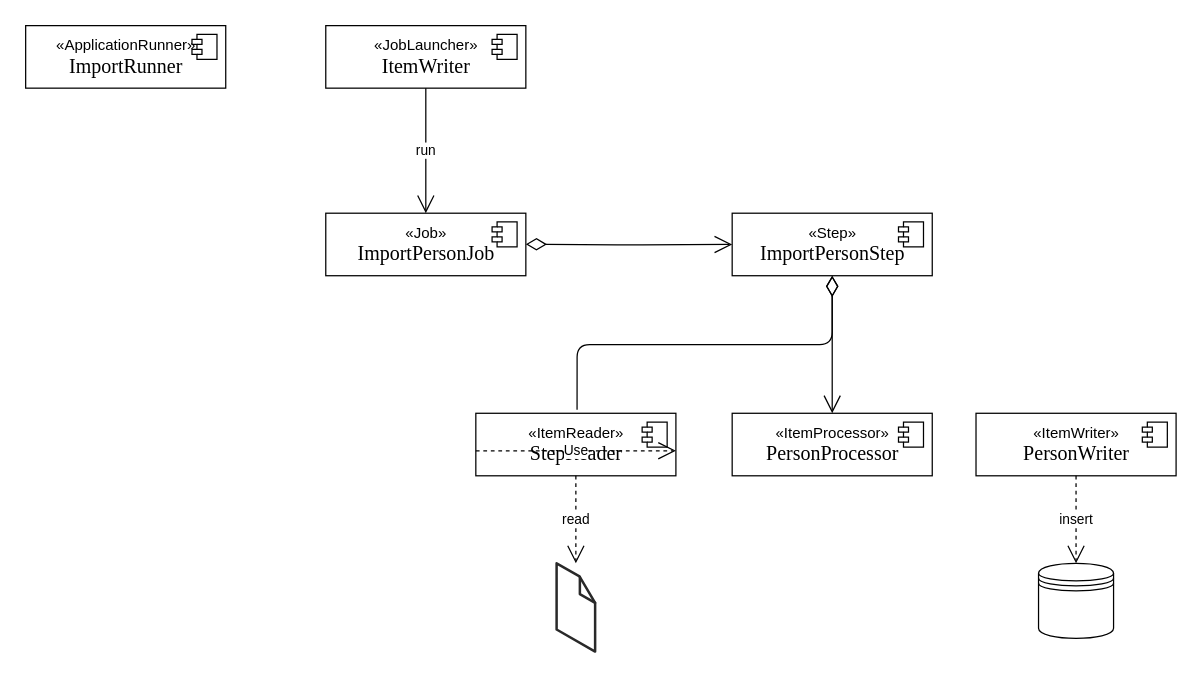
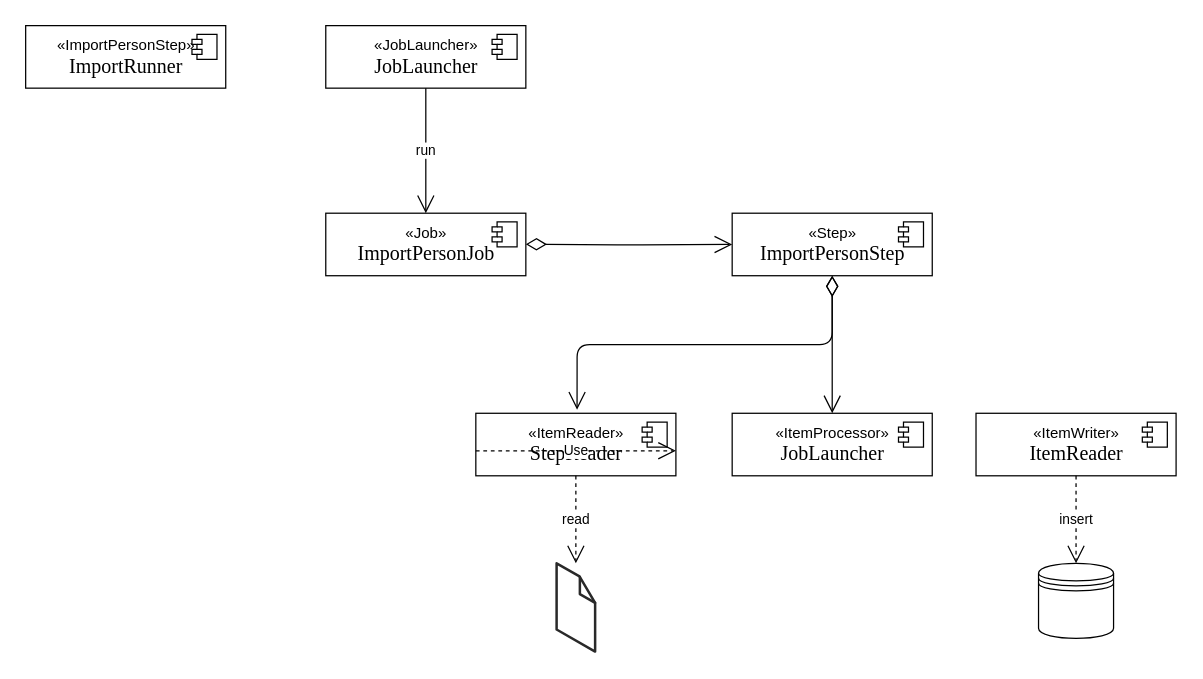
  <mxCell id="0" />
  <mxCell id="1" parent="0" />
  <mxCell id="2" value="«ItemReader»&lt;br&gt;&lt;p class=&quot;p1&quot; style=&quot;margin: 0px ; font-stretch: normal ; font-size: 16px ; line-height: normal ; font-family: &amp;#34;menlo&amp;#34;&quot;&gt;Step&lt;span&gt;Reader&lt;/span&gt;&lt;/p&gt;" style="html=1;dropTarget=0;" vertex="1" parent="1"><mxGeometry x="380" y="330" width="160" height="50" as="geometry" /></mxCell>
  <mxCell id="3" value="" style="shape=module;jettyWidth=8;jettyHeight=4;" vertex="1" parent="2"><mxGeometry x="1" width="20" height="20" relative="1" as="geometry"><mxPoint x="-27" y="7" as="offset" /></mxGeometry></mxCell>
- <mxCell id="4" value="«JobLauncher»&lt;br&gt;&lt;p class=&quot;p1&quot; style=&quot;margin: 0px ; font-stretch: normal ; font-size: 16px ; line-height: normal ; font-family: &amp;#34;menlo&amp;#34;&quot;&gt;ItemWriter&lt;/p&gt;" style="html=1;dropTarget=0;" vertex="1" parent="1"><mxGeometry x="260" y="20" width="160" height="50" as="geometry" /></mxCell>
+ <mxCell id="4" value="«JobLauncher»&lt;br&gt;&lt;p class=&quot;p1&quot; style=&quot;margin: 0px ; font-stretch: normal ; font-size: 16px ; line-height: normal ; font-family: &amp;#34;menlo&amp;#34;&quot;&gt;JobLauncher&lt;/p&gt;" style="html=1;dropTarget=0;" vertex="1" parent="1"><mxGeometry x="260" y="20" width="160" height="50" as="geometry" /></mxCell>
  <mxCell id="5" value="" style="shape=module;jettyWidth=8;jettyHeight=4;" vertex="1" parent="4"><mxGeometry x="1" width="20" height="20" relative="1" as="geometry"><mxPoint x="-27" y="7" as="offset" /></mxGeometry></mxCell>
- <mxCell id="6" value="«ApplicationRunner»&lt;br&gt;&lt;p class=&quot;p1&quot; style=&quot;margin: 0px ; font-stretch: normal ; font-size: 16px ; line-height: normal ; font-family: &amp;#34;menlo&amp;#34;&quot;&gt;ImportRunner&lt;/p&gt;" style="html=1;dropTarget=0;" vertex="1" parent="1"><mxGeometry x="20" y="20" width="160" height="50" as="geometry" /></mxCell>
+ <mxCell id="6" value="«ImportPersonStep»&lt;br&gt;&lt;p class=&quot;p1&quot; style=&quot;margin: 0px ; font-stretch: normal ; font-size: 16px ; line-height: normal ; font-family: &amp;#34;menlo&amp;#34;&quot;&gt;ImportRunner&lt;/p&gt;" style="html=1;dropTarget=0;" vertex="1" parent="1"><mxGeometry x="20" y="20" width="160" height="50" as="geometry" /></mxCell>
  <mxCell id="7" value="" style="shape=module;jettyWidth=8;jettyHeight=4;" vertex="1" parent="6"><mxGeometry x="1" width="20" height="20" relative="1" as="geometry"><mxPoint x="-27" y="7" as="offset" /></mxGeometry></mxCell>
  <mxCell id="8" value="«Job»&lt;br&gt;&lt;p class=&quot;p1&quot; style=&quot;margin: 0px ; font-stretch: normal ; font-size: 16px ; line-height: normal ; font-family: &amp;#34;menlo&amp;#34;&quot;&gt;ImportPersonJob&lt;/p&gt;" style="html=1;dropTarget=0;" vertex="1" parent="1"><mxGeometry x="260" y="170" width="160" height="50" as="geometry" /></mxCell>
  <mxCell id="9" value="" style="shape=module;jettyWidth=8;jettyHeight=4;" vertex="1" parent="8"><mxGeometry x="1" width="20" height="20" relative="1" as="geometry"><mxPoint x="-27" y="7" as="offset" /></mxGeometry></mxCell>
  <mxCell id="10" value="«Step»&lt;br&gt;&lt;p class=&quot;p1&quot; style=&quot;margin: 0px ; font-stretch: normal ; font-size: 16px ; line-height: normal ; font-family: &amp;#34;menlo&amp;#34;&quot;&gt;ImportPersonStep&lt;/p&gt;" style="html=1;dropTarget=0;" vertex="1" parent="1"><mxGeometry x="585" y="170" width="160" height="50" as="geometry" /></mxCell>
  <mxCell id="11" value="" style="shape=module;jettyWidth=8;jettyHeight=4;" vertex="1" parent="10"><mxGeometry x="1" width="20" height="20" relative="1" as="geometry"><mxPoint x="-27" y="7" as="offset" /></mxGeometry></mxCell>
  <mxCell id="12" value="read" style="endArrow=open;endSize=12;dashed=1;html=1;exitX=0.5;exitY=1;exitDx=0;exitDy=0;" edge="1" parent="1" source="2" target="21"><mxGeometry width="160" relative="1" as="geometry"><mxPoint x="270" y="354.58" as="sourcePoint" /><mxPoint x="350" y="355.08" as="targetPoint" /></mxGeometry></mxCell>
  <mxCell id="13" value="run" style="endArrow=open;endSize=12;dashed=0;html=1;exitX=0.5;exitY=1;exitDx=0;exitDy=0;entryX=0.5;entryY=0;entryDx=0;entryDy=0;" edge="1" parent="1" source="4" target="8"><mxGeometry width="160" relative="1" as="geometry"><mxPoint x="160" y="110" as="sourcePoint" /><mxPoint x="240" y="110.5" as="targetPoint" /></mxGeometry></mxCell>
  <mxCell id="14" value="" style="endArrow=open;html=1;endSize=12;startArrow=diamondThin;startSize=14;startFill=0;edgeStyle=orthogonalEdgeStyle;align=left;verticalAlign=bottom;entryX=0;entryY=0.5;entryDx=0;entryDy=0;" edge="1" parent="1" target="10"><mxGeometry x="-1" y="3" relative="1" as="geometry"><mxPoint x="420" y="194.8" as="sourcePoint" /><mxPoint x="540" y="194.8" as="targetPoint" /></mxGeometry></mxCell>
- <mxCell id="15" value="«ItemProcessor»&lt;br&gt;&lt;p class=&quot;p1&quot; style=&quot;margin: 0px ; font-stretch: normal ; font-size: 16px ; line-height: normal ; font-family: &amp;#34;menlo&amp;#34;&quot;&gt;PersonProcessor&lt;/p&gt;" style="html=1;dropTarget=0;" vertex="1" parent="1"><mxGeometry x="585" y="330" width="160" height="50" as="geometry" /></mxCell>
+ <mxCell id="15" value="«ItemProcessor»&lt;br&gt;&lt;p class=&quot;p1&quot; style=&quot;margin: 0px ; font-stretch: normal ; font-size: 16px ; line-height: normal ; font-family: &amp;#34;menlo&amp;#34;&quot;&gt;JobLauncher&lt;/p&gt;" style="html=1;dropTarget=0;" vertex="1" parent="1"><mxGeometry x="585" y="330" width="160" height="50" as="geometry" /></mxCell>
  <mxCell id="16" value="" style="shape=module;jettyWidth=8;jettyHeight=4;" vertex="1" parent="15"><mxGeometry x="1" width="20" height="20" relative="1" as="geometry"><mxPoint x="-27" y="7" as="offset" /></mxGeometry></mxCell>
- <mxCell id="17" value="«ItemWriter»&lt;br&gt;&lt;p class=&quot;p1&quot; style=&quot;margin: 0px ; font-stretch: normal ; font-size: 16px ; line-height: normal ; font-family: &amp;#34;menlo&amp;#34;&quot;&gt;PersonWriter&lt;/p&gt;" style="html=1;dropTarget=0;" vertex="1" parent="1"><mxGeometry x="780" y="330" width="160" height="50" as="geometry" /></mxCell>
+ <mxCell id="17" value="«ItemWriter»&lt;br&gt;&lt;p class=&quot;p1&quot; style=&quot;margin: 0px ; font-stretch: normal ; font-size: 16px ; line-height: normal ; font-family: &amp;#34;menlo&amp;#34;&quot;&gt;ItemReader&lt;/p&gt;" style="html=1;dropTarget=0;" vertex="1" parent="1"><mxGeometry x="780" y="330" width="160" height="50" as="geometry" /></mxCell>
  <mxCell id="18" value="" style="shape=module;jettyWidth=8;jettyHeight=4;" vertex="1" parent="17"><mxGeometry x="1" width="20" height="20" relative="1" as="geometry"><mxPoint x="-27" y="7" as="offset" /></mxGeometry></mxCell>
  <mxCell id="19" value="" style="endArrow=open;html=1;endSize=12;startArrow=diamondThin;startSize=14;startFill=0;edgeStyle=orthogonalEdgeStyle;align=left;verticalAlign=bottom;entryX=0.5;entryY=0;entryDx=0;entryDy=0;exitX=0.5;exitY=1;exitDx=0;exitDy=0;" edge="1" parent="1" source="10" target="15"><mxGeometry x="-1" y="3" relative="1" as="geometry"><mxPoint x="430" y="204.8" as="sourcePoint" /><mxPoint x="595" y="205" as="targetPoint" /></mxGeometry></mxCell>
- <mxCell id="20" value="" style="endArrow=none;html=1;endSize=12;startArrow=diamondThin;startSize=14;startFill=0;edgeStyle=orthogonalEdgeStyle;align=left;verticalAlign=bottom;entryX=0.506;entryY=-0.057;entryDx=0;entryDy=0;exitX=0.5;exitY=1;exitDx=0;exitDy=0;entryPerimeter=0;" edge="1" parent="1" source="10" target="2"><mxGeometry x="-1" y="3" relative="1" as="geometry"><mxPoint x="675" y="230" as="sourcePoint" /><mxPoint x="870" y="340" as="targetPoint" /></mxGeometry></mxCell>
+ <mxCell id="20" value="" style="endArrow=open;html=1;endSize=12;startArrow=diamondThin;startSize=14;startFill=0;edgeStyle=orthogonalEdgeStyle;align=left;verticalAlign=bottom;entryX=0.506;entryY=-0.057;entryDx=0;entryDy=0;exitX=0.5;exitY=1;exitDx=0;exitDy=0;entryPerimeter=0;" edge="1" parent="1" source="10" target="2"><mxGeometry x="-1" y="3" relative="1" as="geometry"><mxPoint x="675" y="230" as="sourcePoint" /><mxPoint x="870" y="340" as="targetPoint" /></mxGeometry></mxCell>
  <mxCell id="21" value="" style="verticalLabelPosition=bottom;html=1;verticalAlign=top;strokeWidth=1;align=center;outlineConnect=0;dashed=0;outlineConnect=0;shape=mxgraph.aws3d.file;aspect=fixed;strokeColor=#292929;" vertex="1" parent="1"><mxGeometry x="444.6" y="450" width="30.8" height="70.6" as="geometry" /></mxCell>
  <mxCell id="22" value="" style="shape=datastore;whiteSpace=wrap;html=1;" vertex="1" parent="1"><mxGeometry x="830" y="450" width="60" height="60" as="geometry" /></mxCell>
  <mxCell id="23" value="insert" style="endArrow=open;endSize=12;dashed=1;html=1;exitX=0.5;exitY=1;exitDx=0;exitDy=0;entryX=0.5;entryY=0;entryDx=0;entryDy=0;" edge="1" parent="1" source="17" target="22"><mxGeometry width="160" relative="1" as="geometry"><mxPoint x="470" y="390" as="sourcePoint" /><mxPoint x="470" y="460" as="targetPoint" /><Array as="points" /></mxGeometry></mxCell>
  <mxCell id="24" value="Use" style="endArrow=open;endSize=12;dashed=1;html=1;" edge="1" parent="1"><mxGeometry width="160" relative="1" as="geometry"><mxPoint x="380" y="360" as="sourcePoint" /><mxPoint x="540" y="360" as="targetPoint" /></mxGeometry></mxCell>
